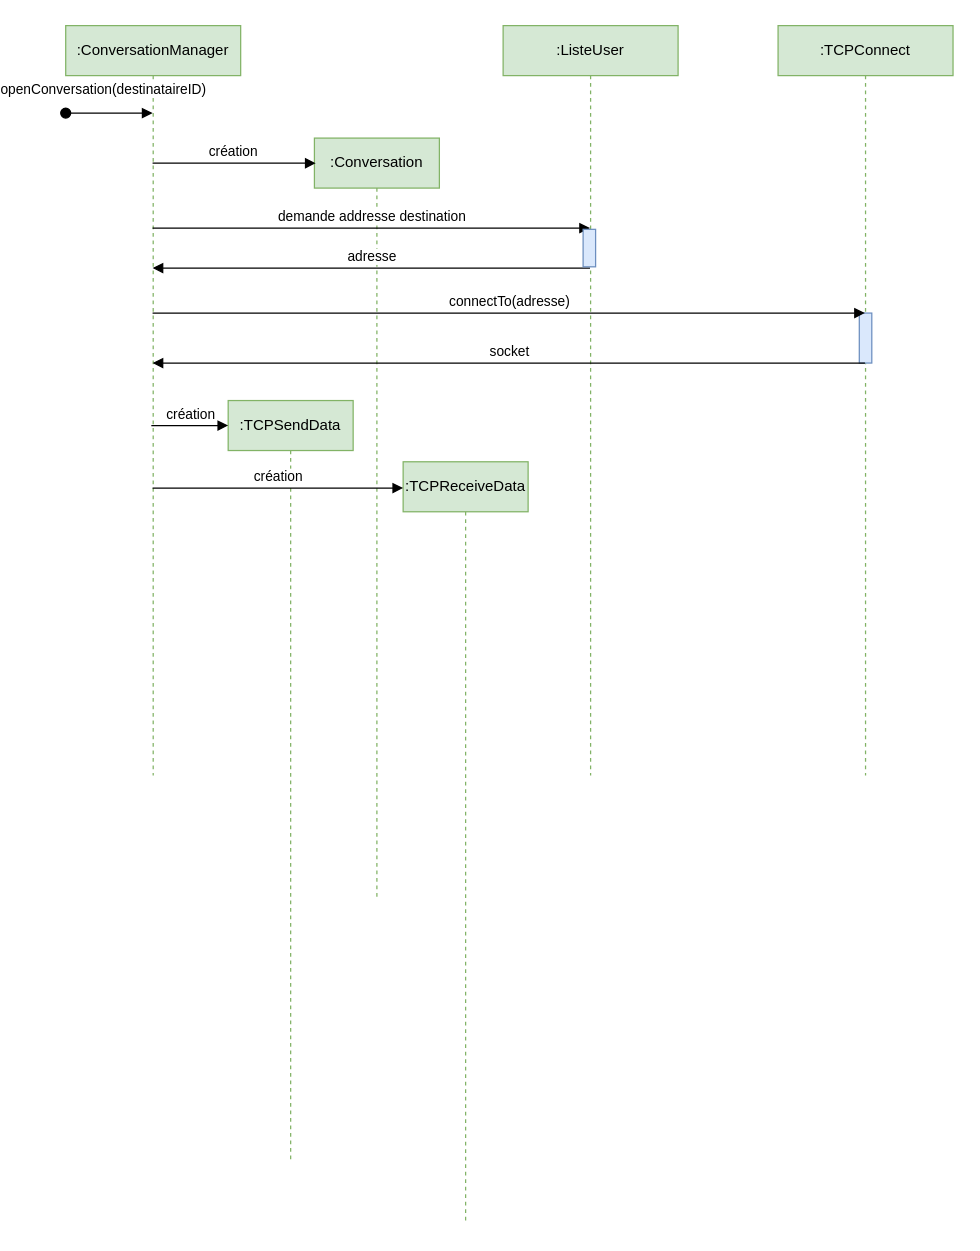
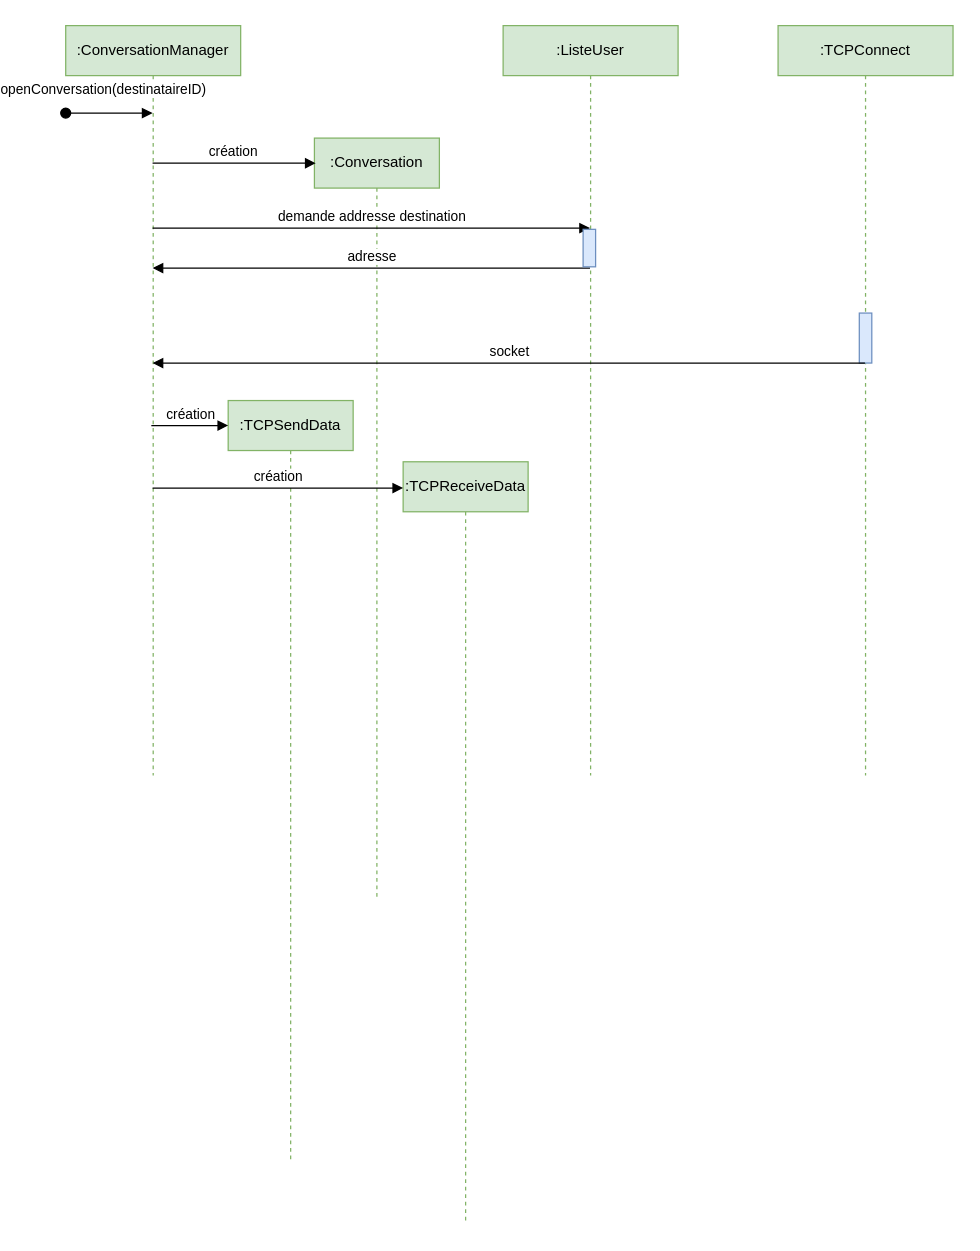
  <mxCell id="0" />
  <mxCell id="1" parent="0" />
  <mxCell id="2" value=":Conversation" style="shape=umlLifeline;perimeter=lifelinePerimeter;whiteSpace=wrap;html=1;container=1;collapsible=0;recursiveResize=0;outlineConnect=0;fillColor=#d5e8d4;strokeColor=#82b366;" parent="1" vertex="1"><mxGeometry x="219" y="110" width="100" height="610" as="geometry" /></mxCell>
  <mxCell id="3" value=":ConversationManager" style="shape=umlLifeline;perimeter=lifelinePerimeter;whiteSpace=wrap;html=1;container=1;collapsible=0;recursiveResize=0;outlineConnect=0;fillColor=#d5e8d4;strokeColor=#82b366;" vertex="1" parent="1"><mxGeometry x="20" y="20" width="140" height="600" as="geometry" /></mxCell>
  <mxCell id="4" value="openConversation(destinataireID)" style="html=1;verticalAlign=bottom;startArrow=oval;startFill=1;endArrow=block;startSize=8;rounded=0;" edge="1" parent="1"><mxGeometry x="-0.137" y="10" width="60" relative="1" as="geometry"><mxPoint x="20" y="90" as="sourcePoint" /><mxPoint x="89.5" y="90" as="targetPoint" /><mxPoint as="offset" /></mxGeometry></mxCell>
  <mxCell id="5" value=":TCPSendData" style="shape=umlLifeline;perimeter=lifelinePerimeter;whiteSpace=wrap;html=1;container=1;collapsible=0;recursiveResize=0;outlineConnect=0;fillColor=#d5e8d4;strokeColor=#82b366;" vertex="1" parent="1"><mxGeometry x="150" y="320" width="100" height="610" as="geometry" /></mxCell>
  <mxCell id="6" value="création" style="html=1;verticalAlign=bottom;endArrow=block;rounded=0;" edge="1" parent="5"><mxGeometry width="80" relative="1" as="geometry"><mxPoint x="-61.5" y="20" as="sourcePoint" /><mxPoint y="20" as="targetPoint" /></mxGeometry></mxCell>
  <mxCell id="7" value=":TCPReceiveData" style="shape=umlLifeline;perimeter=lifelinePerimeter;whiteSpace=wrap;html=1;container=1;collapsible=0;recursiveResize=0;outlineConnect=0;fillColor=#d5e8d4;strokeColor=#82b366;size=40;" vertex="1" parent="1"><mxGeometry x="290" y="369" width="100" height="610" as="geometry" /></mxCell>
  <mxCell id="8" value="création" style="html=1;verticalAlign=bottom;endArrow=block;rounded=0;entryX=0.01;entryY=0.033;entryDx=0;entryDy=0;entryPerimeter=0;" edge="1" parent="1" target="2"><mxGeometry width="80" relative="1" as="geometry"><mxPoint x="89.5" y="130" as="sourcePoint" /><mxPoint x="210" y="130" as="targetPoint" /></mxGeometry></mxCell>
  <mxCell id="9" value=":ListeUser" style="shape=umlLifeline;perimeter=lifelinePerimeter;whiteSpace=wrap;html=1;container=1;collapsible=0;recursiveResize=0;outlineConnect=0;fillColor=#d5e8d4;strokeColor=#82b366;" vertex="1" parent="1"><mxGeometry x="370" y="20" width="140" height="600" as="geometry" /></mxCell>
  <mxCell id="10" value=":TCPConnect" style="shape=umlLifeline;perimeter=lifelinePerimeter;whiteSpace=wrap;html=1;container=1;collapsible=0;recursiveResize=0;outlineConnect=0;fillColor=#d5e8d4;strokeColor=#82b366;" vertex="1" parent="1"><mxGeometry x="590" y="20" width="140" height="600" as="geometry" /></mxCell>
  <mxCell id="11" value="" style="html=1;points=[];perimeter=orthogonalPerimeter;fillColor=#dae8fc;strokeColor=#6c8ebf;" vertex="1" parent="10"><mxGeometry x="65" y="230" width="10" height="40" as="geometry" /></mxCell>
  <mxCell id="12" value="demande addresse destination" style="html=1;verticalAlign=bottom;endArrow=block;rounded=0;" edge="1" parent="1"><mxGeometry width="80" relative="1" as="geometry"><mxPoint x="89.5" y="182" as="sourcePoint" /><mxPoint x="439.5" y="182" as="targetPoint" /></mxGeometry></mxCell>
  <mxCell id="13" value="adresse" style="html=1;verticalAlign=bottom;endArrow=block;rounded=0;" edge="1" parent="1"><mxGeometry width="80" relative="1" as="geometry"><mxPoint x="439.5" y="214" as="sourcePoint" /><mxPoint x="89.5" y="214" as="targetPoint" /></mxGeometry></mxCell>
  <mxCell id="14" value="" style="html=1;points=[];perimeter=orthogonalPerimeter;fillColor=#dae8fc;strokeColor=#6c8ebf;" vertex="1" parent="1"><mxGeometry x="434" y="183" width="10" height="30" as="geometry" /></mxCell>
- <mxCell id="15" value="connectTo(adresse)" style="html=1;verticalAlign=bottom;endArrow=block;rounded=0;" edge="1" parent="1" source="3" target="10"><mxGeometry width="80" relative="1" as="geometry"><mxPoint x="99.5" y="192" as="sourcePoint" /><mxPoint x="449.5" y="192" as="targetPoint" /><Array as="points"><mxPoint x="500" y="250" /></Array></mxGeometry></mxCell>
  <mxCell id="16" value="socket" style="html=1;verticalAlign=bottom;endArrow=block;rounded=0;" edge="1" parent="1" target="3"><mxGeometry width="80" relative="1" as="geometry"><mxPoint x="659.5" y="290" as="sourcePoint" /><mxPoint x="99.5" y="290" as="targetPoint" /></mxGeometry></mxCell>
  <mxCell id="17" value="création" style="html=1;verticalAlign=bottom;endArrow=block;rounded=0;" edge="1" parent="1" source="3"><mxGeometry width="80" relative="1" as="geometry"><mxPoint x="89.5" y="392" as="sourcePoint" /><mxPoint x="290" y="390" as="targetPoint" /></mxGeometry></mxCell>
